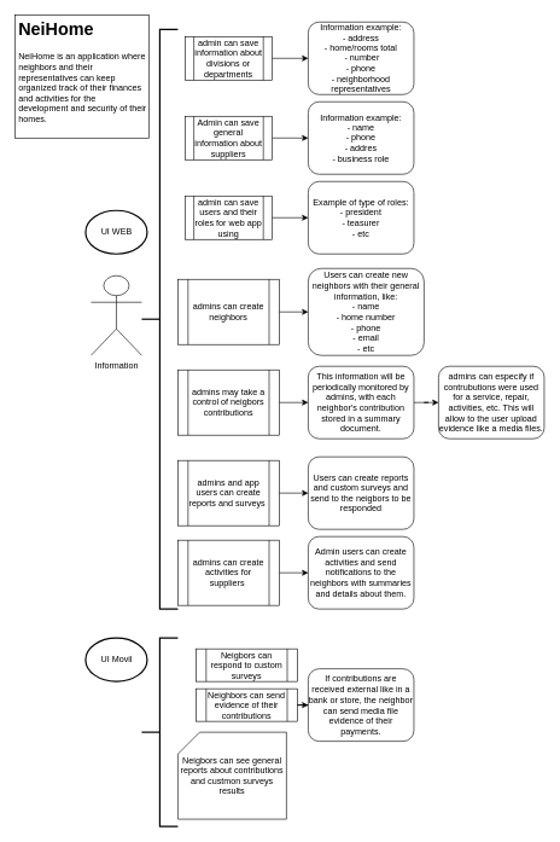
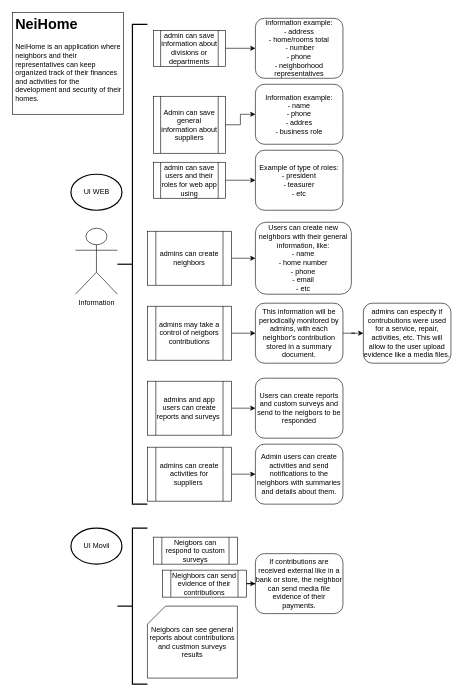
  <mxCell id="0" />
  <mxCell id="1" parent="0" />
  <mxCell id="2" value="Information" style="shape=umlActor;verticalLabelPosition=bottom;verticalAlign=top;html=1;outlineConnect=0;" vertex="1" parent="1"><mxGeometry x="125" y="380" width="70" height="110" as="geometry" /></mxCell>
  <mxCell id="3" value="" style="edgeStyle=orthogonalEdgeStyle;rounded=0;orthogonalLoop=1;jettySize=auto;html=1;" edge="1" parent="1" source="4" target="8"><mxGeometry relative="1" as="geometry" /></mxCell>
  <mxCell id="4" value="admin can save users and their roles for web app using" style="shape=process;whiteSpace=wrap;html=1;backgroundOutline=1;" vertex="1" parent="1"><mxGeometry x="255" y="270" width="120" height="60" as="geometry" /></mxCell>
  <mxCell id="5" value="Information example:&lt;br&gt;- address&lt;br&gt;- home/rooms total&lt;br&gt;&amp;nbsp;- number&lt;br&gt;- phone&lt;br&gt;-&amp;nbsp;neighborhood representatives" style="rounded=1;whiteSpace=wrap;html=1;" vertex="1" parent="1"><mxGeometry x="425" y="30" width="146" height="100" as="geometry" /></mxCell>
  <mxCell id="6" value="" style="edgeStyle=orthogonalEdgeStyle;rounded=0;orthogonalLoop=1;jettySize=auto;html=1;" edge="1" parent="1" source="7" target="12"><mxGeometry relative="1" as="geometry" /></mxCell>
  <mxCell id="7" value="admins may take a control of neigbors contributions" style="shape=process;whiteSpace=wrap;html=1;backgroundOutline=1;" vertex="1" parent="1"><mxGeometry x="245" y="510" width="140" height="90" as="geometry" /></mxCell>
  <mxCell id="8" value="Example of type of roles:&lt;br&gt;- president&lt;br&gt;- teasurer&lt;br&gt;- etc" style="rounded=1;whiteSpace=wrap;html=1;" vertex="1" parent="1"><mxGeometry x="425" y="250" width="146" height="100" as="geometry" /></mxCell>
  <mxCell id="9" value="" style="edgeStyle=orthogonalEdgeStyle;rounded=0;orthogonalLoop=1;jettySize=auto;html=1;" edge="1" parent="1" source="10" target="5"><mxGeometry relative="1" as="geometry" /></mxCell>
  <mxCell id="10" value="admin can save information about divisions or departments" style="shape=process;whiteSpace=wrap;html=1;backgroundOutline=1;" vertex="1" parent="1"><mxGeometry x="255" y="50" width="120" height="60" as="geometry" /></mxCell>
  <mxCell id="11" value="" style="edgeStyle=orthogonalEdgeStyle;rounded=0;orthogonalLoop=1;jettySize=auto;html=1;" edge="1" parent="1" source="12" target="15"><mxGeometry relative="1" as="geometry" /></mxCell>
  <mxCell id="12" value="This information will be periodically monitored by admins, with each neighbor's contribution stored in a summary document." style="rounded=1;whiteSpace=wrap;html=1;" vertex="1" parent="1"><mxGeometry x="425" y="505" width="146" height="100" as="geometry" /></mxCell>
  <mxCell id="13" value="" style="edgeStyle=orthogonalEdgeStyle;rounded=0;orthogonalLoop=1;jettySize=auto;html=1;" edge="1" parent="1" source="14" target="22"><mxGeometry relative="1" as="geometry" /></mxCell>
  <mxCell id="14" value="admins and app users can create reports and surveys&amp;nbsp;" style="shape=process;whiteSpace=wrap;html=1;backgroundOutline=1;" vertex="1" parent="1"><mxGeometry x="245" y="635" width="140" height="90" as="geometry" /></mxCell>
  <mxCell id="15" value="admins can especify if contrubutions were used for a service, repair, activities, etc. This will allow to the user upload evidence like a media files." style="rounded=1;whiteSpace=wrap;html=1;" vertex="1" parent="1"><mxGeometry x="605" y="505" width="146" height="100" as="geometry" /></mxCell>
  <mxCell id="16" value="" style="edgeStyle=orthogonalEdgeStyle;rounded=0;orthogonalLoop=1;jettySize=auto;html=1;" edge="1" parent="1" source="17" target="18"><mxGeometry relative="1" as="geometry" /></mxCell>
- <mxCell id="17" value="Admin can save general information about suppliers" style="shape=process;whiteSpace=wrap;html=1;backgroundOutline=1;" vertex="1" parent="1"><mxGeometry x="255" y="160" width="120" height="60" as="geometry" /></mxCell>
+ <mxCell id="17" value="Admin can save general information about suppliers" style="shape=process;whiteSpace=wrap;html=1;backgroundOutline=1;" vertex="1" parent="1"><mxGeometry x="255" y="160" width="120" height="95" as="geometry" /></mxCell>
  <mxCell id="18" value="Information example:&lt;br&gt;- name&lt;br&gt;- phone&lt;br&gt;- addres&lt;br&gt;-&amp;nbsp;business role" style="rounded=1;whiteSpace=wrap;html=1;" vertex="1" parent="1"><mxGeometry x="425" y="140" width="146" height="100" as="geometry" /></mxCell>
  <mxCell id="19" value="" style="edgeStyle=orthogonalEdgeStyle;rounded=0;orthogonalLoop=1;jettySize=auto;html=1;" edge="1" parent="1" source="20" target="21"><mxGeometry relative="1" as="geometry" /></mxCell>
  <mxCell id="20" value="admins can create neighbors" style="shape=process;whiteSpace=wrap;html=1;backgroundOutline=1;" vertex="1" parent="1"><mxGeometry x="245" y="385" width="140" height="90" as="geometry" /></mxCell>
  <mxCell id="21" value="Users can create new neighbors with their general information, like:&lt;br&gt;- name&lt;br&gt;- home number&lt;br&gt;- phone&lt;br&gt;- email&lt;br&gt;- etc" style="rounded=1;whiteSpace=wrap;html=1;" vertex="1" parent="1"><mxGeometry x="425" y="370" width="160" height="120" as="geometry" /></mxCell>
  <mxCell id="22" value="Users can create reports and custom surveys and send to the neigbors to be responded" style="rounded=1;whiteSpace=wrap;html=1;" vertex="1" parent="1"><mxGeometry x="425" y="630" width="146" height="100" as="geometry" /></mxCell>
  <mxCell id="23" value="" style="strokeWidth=2;html=1;shape=mxgraph.flowchart.annotation_2;align=left;labelPosition=right;pointerEvents=1;" vertex="1" parent="1"><mxGeometry x="195" y="40" width="50" height="800" as="geometry" /></mxCell>
  <mxCell id="24" value="" style="edgeStyle=orthogonalEdgeStyle;rounded=0;orthogonalLoop=1;jettySize=auto;html=1;" edge="1" parent="1" source="25" target="26"><mxGeometry relative="1" as="geometry" /></mxCell>
  <mxCell id="25" value="admins can create activities for suppliers&amp;nbsp;" style="shape=process;whiteSpace=wrap;html=1;backgroundOutline=1;" vertex="1" parent="1"><mxGeometry x="245" y="745" width="140" height="90" as="geometry" /></mxCell>
  <mxCell id="26" value="Admin users can create activities and send notifications to the neighbors with summaries and details about them." style="rounded=1;whiteSpace=wrap;html=1;" vertex="1" parent="1"><mxGeometry x="425" y="740" width="146" height="100" as="geometry" /></mxCell>
  <mxCell id="27" value="UI WEB" style="strokeWidth=2;html=1;shape=mxgraph.flowchart.start_1;whiteSpace=wrap;" vertex="1" parent="1"><mxGeometry x="117.5" y="290" width="85" height="60" as="geometry" /></mxCell>
  <mxCell id="28" value="UI Movil" style="strokeWidth=2;html=1;shape=mxgraph.flowchart.start_1;whiteSpace=wrap;" vertex="1" parent="1"><mxGeometry x="117.5" y="880" width="85" height="60" as="geometry" /></mxCell>
- <mxCell id="29" value="Neigbors can respond to custom surveys" style="shape=process;whiteSpace=wrap;html=1;backgroundOutline=1;" vertex="1" parent="1"><mxGeometry x="270" y="895" width="140" height="45" as="geometry" /></mxCell>
+ <mxCell id="29" value="Neigbors can respond to custom surveys" style="shape=process;whiteSpace=wrap;html=1;backgroundOutline=1;" vertex="1" parent="1"><mxGeometry x="255" y="895" width="140" height="45" as="geometry" /></mxCell>
  <mxCell id="30" value="Neigbors can see general reports about contributions and custmon surveys results" style="shape=card;whiteSpace=wrap;html=1;" vertex="1" parent="1"><mxGeometry x="245" y="1010" width="150" height="120" as="geometry" /></mxCell>
  <mxCell id="31" style="edgeStyle=orthogonalEdgeStyle;rounded=0;orthogonalLoop=1;jettySize=auto;html=1;exitX=0.5;exitY=1;exitDx=0;exitDy=0;exitPerimeter=0;" edge="1" parent="1" source="30" target="30"><mxGeometry relative="1" as="geometry" /></mxCell>
  <mxCell id="32" value="" style="strokeWidth=2;html=1;shape=mxgraph.flowchart.annotation_2;align=left;labelPosition=right;pointerEvents=1;" vertex="1" parent="1"><mxGeometry x="195" y="880" width="50" height="260" as="geometry" /></mxCell>
  <mxCell id="33" value="&lt;h1&gt;NeiHome&lt;/h1&gt;&lt;p&gt;NeiHome is&amp;nbsp;an application where neighbors and their representatives can keep organized track of their finances and activities for the development and security of their homes.&lt;/p&gt;" style="text;html=1;strokeColor=default;fillColor=none;spacing=5;spacingTop=-20;whiteSpace=wrap;overflow=hidden;rounded=0;align=left;" vertex="1" parent="1"><mxGeometry x="20" y="20" width="185" height="170" as="geometry" /></mxCell>
  <mxCell id="34" value="" style="edgeStyle=orthogonalEdgeStyle;rounded=0;orthogonalLoop=1;jettySize=auto;html=1;" edge="1" parent="1" source="35" target="36"><mxGeometry relative="1" as="geometry" /></mxCell>
  <mxCell id="35" value="Neighbors can send evidence of their contributions" style="shape=process;whiteSpace=wrap;html=1;backgroundOutline=1;" vertex="1" parent="1"><mxGeometry x="270" y="950" width="140" height="45" as="geometry" /></mxCell>
  <mxCell id="36" value="If contributions are received external like in a bank or store, the neighbor can send media file evidence of their payments." style="rounded=1;whiteSpace=wrap;html=1;" vertex="1" parent="1"><mxGeometry x="425" y="922.5" width="146" height="100" as="geometry" /></mxCell>
